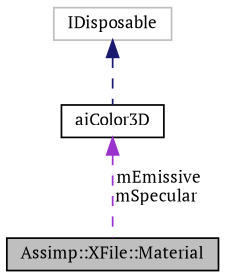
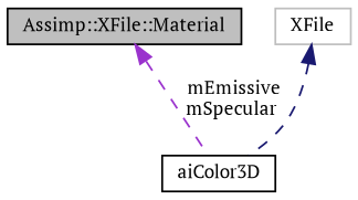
  digraph {
    fontname="PT Serif"
    node [color=black fillcolor=white fontname="PT Serif" fontsize=10 shape=record style=filled]
    edge [dir=back fontname="PT Serif" fontsize=10 labelfontname=Helvetica labelfontsize=10 style=dashed]
    n1 [fillcolor=grey75 fontcolor=black height=0.2 label="Assimp::XFile::Material" width=0.4]
    n2 [height=0.2 label=aiColor3D width=0.4]
-   n3 [color=grey75 height=0.2 label=IDisposable width=0.4]
-   n2 -> n1 [color=darkorchid3 label=" mEmissive\nmSpecular"]
+   n3 [color=grey75 height=0.2 label=XFile width=0.4]
+   n1 -> n2 [color=darkorchid3 label=" mEmissive\nmSpecular"]
    n3 -> n2 [color=midnightblue]
  }
